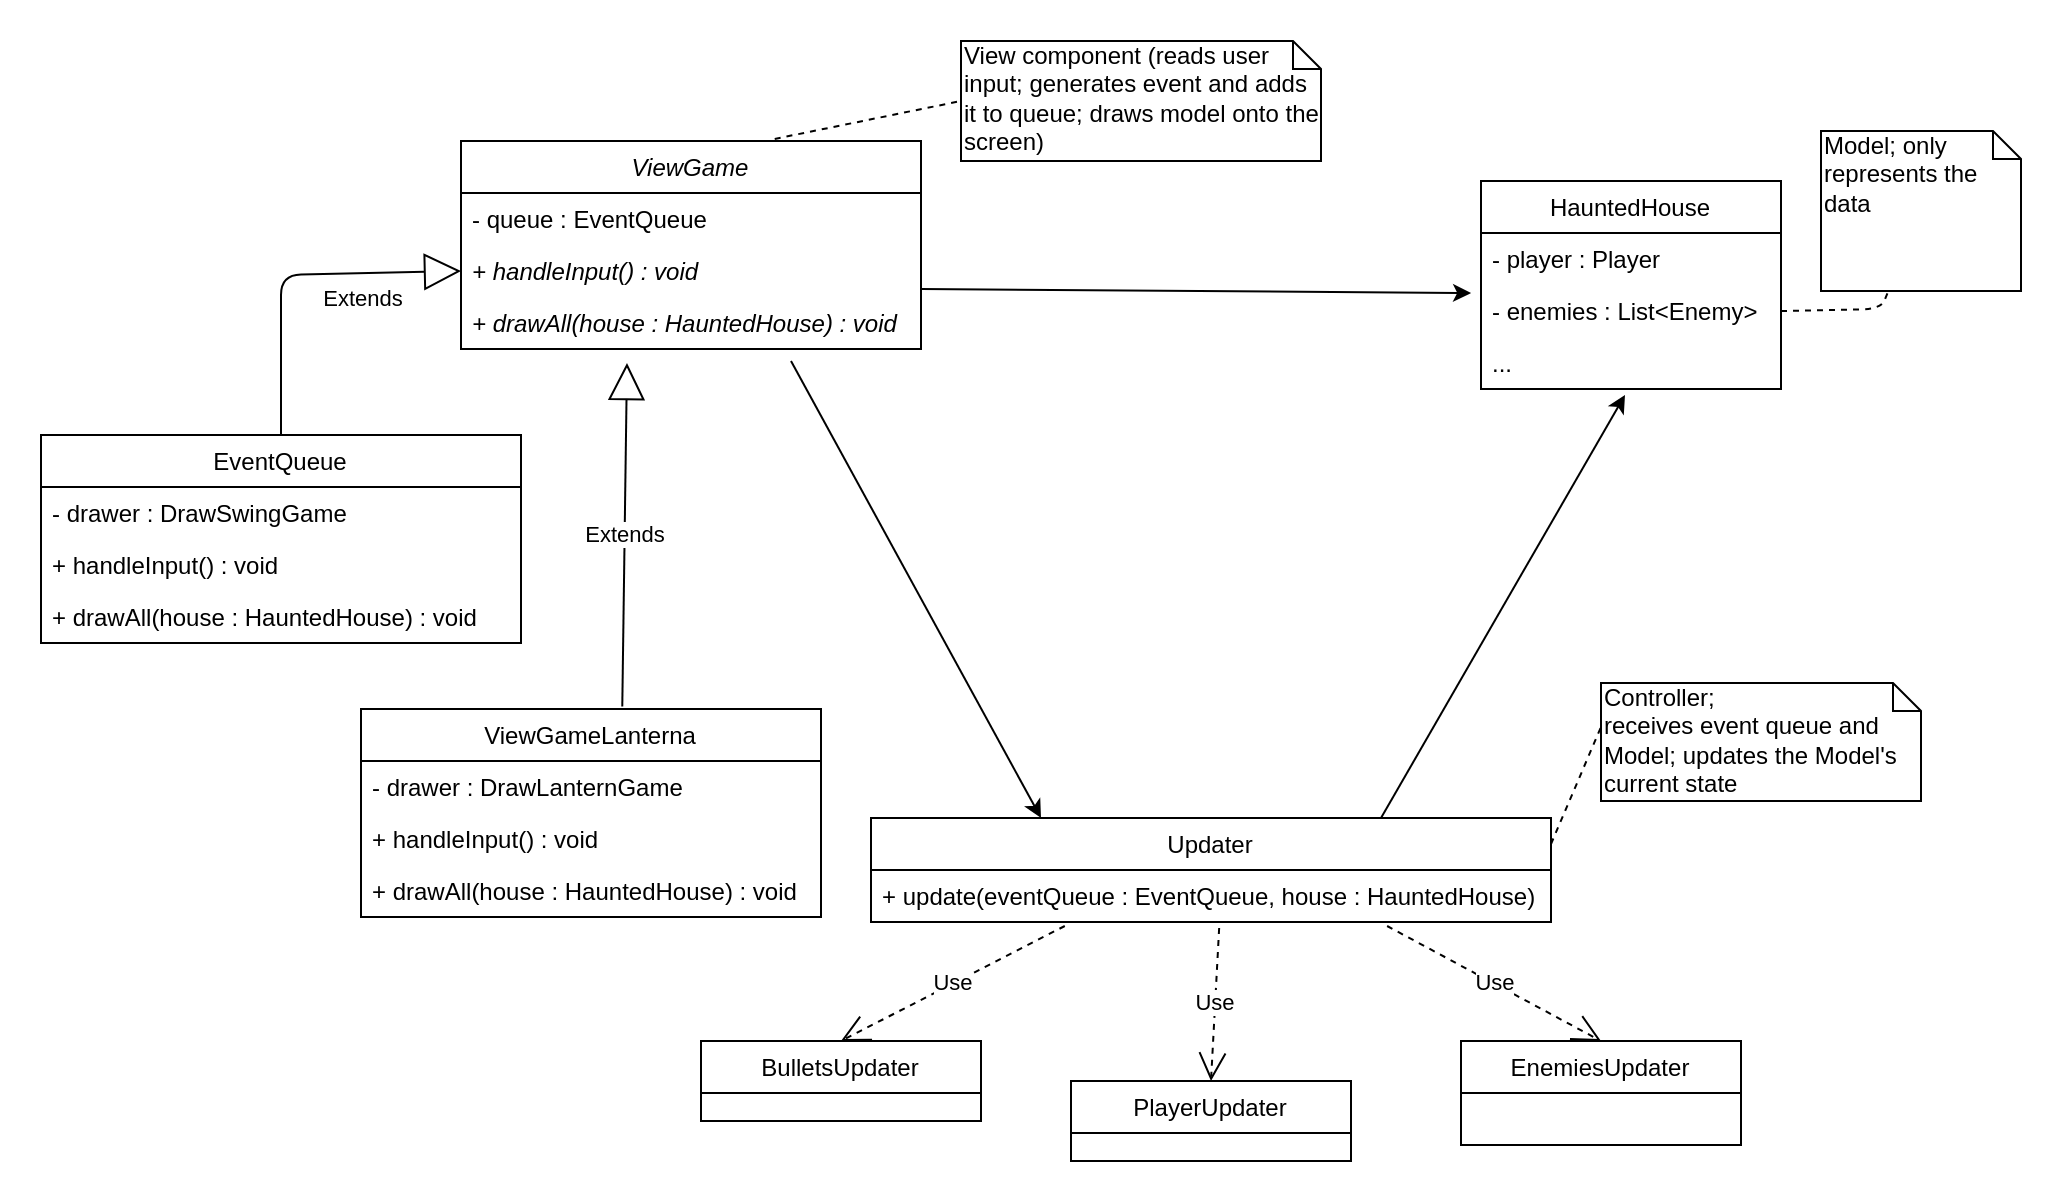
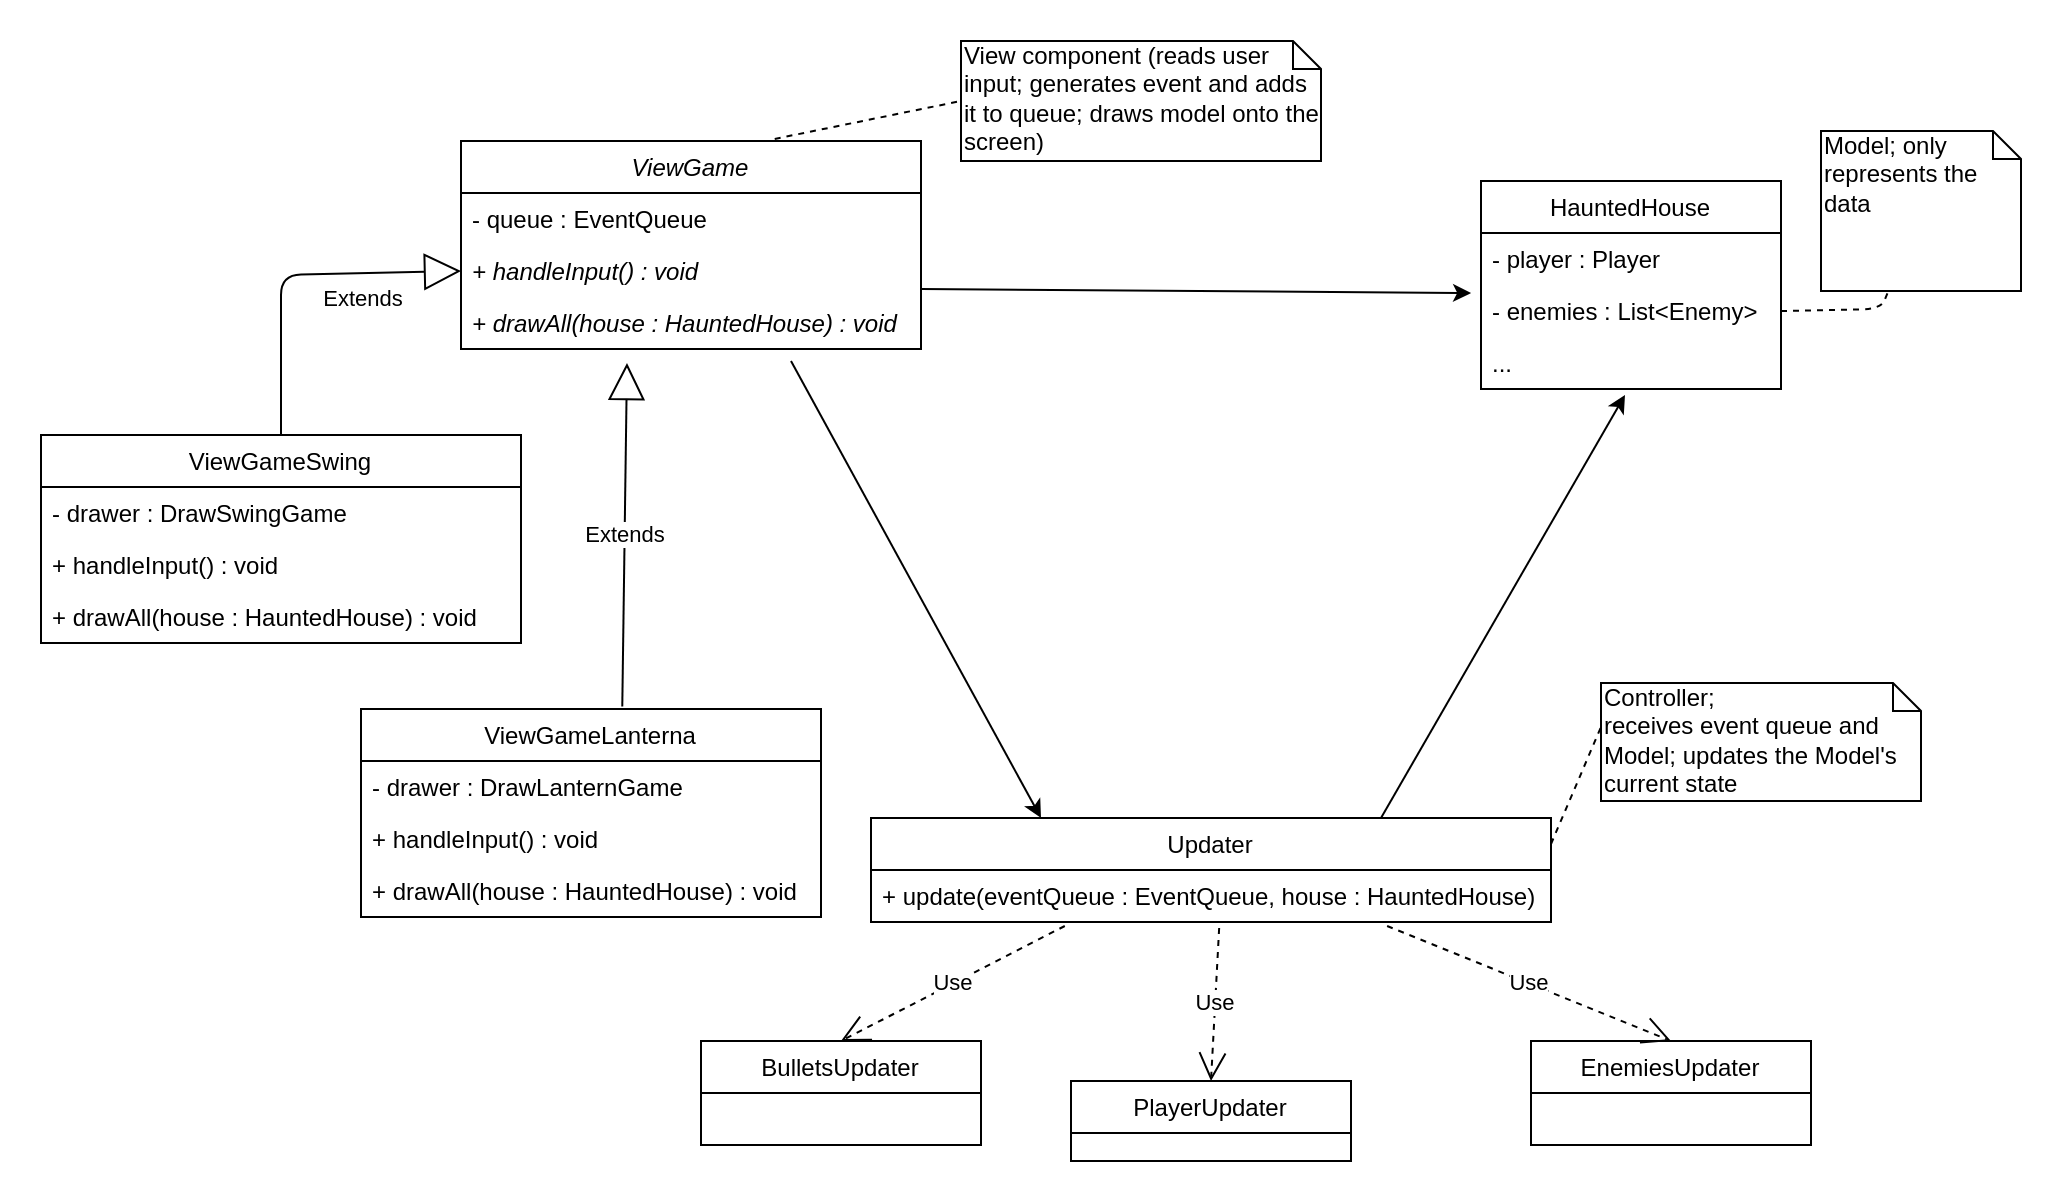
  <mxCell id="0" />
  <mxCell id="1" parent="0" />
  <mxCell id="2" value="View component (reads user input; generates event and adds it to queue; draws model onto the screen)" style="shape=note;whiteSpace=wrap;html=1;size=14;verticalAlign=top;align=left;spacingTop=-6;" parent="1" vertex="1"><mxGeometry x="480" y="20" width="180" height="60" as="geometry" /></mxCell>
  <mxCell id="3" value="Updater" style="swimlane;fontStyle=0;childLayout=stackLayout;horizontal=1;startSize=26;fillColor=none;horizontalStack=0;resizeParent=1;resizeParentMax=0;resizeLast=0;collapsible=1;marginBottom=0;" parent="1" vertex="1"><mxGeometry x="435" y="408.5" width="340" height="52" as="geometry" /></mxCell>
  <mxCell id="4" value="+ update(eventQueue : EventQueue, house : HauntedHouse)&#10;" style="text;strokeColor=none;fillColor=none;align=left;verticalAlign=top;spacingLeft=4;spacingRight=4;overflow=hidden;rotatable=0;points=[[0,0.5],[1,0.5]];portConstraint=eastwest;" parent="3" vertex="1"><mxGeometry y="26" width="340" height="26" as="geometry" /></mxCell>
  <mxCell id="5" value="" style="endArrow=none;dashed=1;html=1;exitX=1;exitY=0.25;exitDx=0;exitDy=0;" parent="1" source="3" edge="1"><mxGeometry width="50" height="50" relative="1" as="geometry"><mxPoint x="770" y="400" as="sourcePoint" /><mxPoint x="800" y="363" as="targetPoint" /></mxGeometry></mxCell>
  <mxCell id="6" value="Controller;&lt;br&gt;receives event queue and Model; updates the Model's current state&lt;br&gt;&lt;br&gt;" style="shape=note;whiteSpace=wrap;html=1;size=14;verticalAlign=top;align=left;spacingTop=-6;" parent="1" vertex="1"><mxGeometry x="800" y="341" width="160" height="59" as="geometry" /></mxCell>
  <mxCell id="7" value="HauntedHouse" style="swimlane;fontStyle=0;childLayout=stackLayout;horizontal=1;startSize=26;fillColor=none;horizontalStack=0;resizeParent=1;resizeParentMax=0;resizeLast=0;collapsible=1;marginBottom=0;" parent="1" vertex="1"><mxGeometry x="740" y="90" width="150" height="104" as="geometry" /></mxCell>
  <mxCell id="8" value="- player : Player" style="text;strokeColor=none;fillColor=none;align=left;verticalAlign=top;spacingLeft=4;spacingRight=4;overflow=hidden;rotatable=0;points=[[0,0.5],[1,0.5]];portConstraint=eastwest;" parent="7" vertex="1"><mxGeometry y="26" width="150" height="26" as="geometry" /></mxCell>
  <mxCell id="9" value="- enemies : List&lt;Enemy&gt;" style="text;strokeColor=none;fillColor=none;align=left;verticalAlign=top;spacingLeft=4;spacingRight=4;overflow=hidden;rotatable=0;points=[[0,0.5],[1,0.5]];portConstraint=eastwest;" parent="7" vertex="1"><mxGeometry y="52" width="150" height="26" as="geometry" /></mxCell>
  <mxCell id="10" value="..." style="text;strokeColor=none;fillColor=none;align=left;verticalAlign=top;spacingLeft=4;spacingRight=4;overflow=hidden;rotatable=0;points=[[0,0.5],[1,0.5]];portConstraint=eastwest;" parent="7" vertex="1"><mxGeometry y="78" width="150" height="26" as="geometry" /></mxCell>
  <mxCell id="11" value="" style="endArrow=none;dashed=1;html=1;exitX=1;exitY=0.5;exitDx=0;exitDy=0;" parent="1" source="9" target="12" edge="1"><mxGeometry width="50" height="50" relative="1" as="geometry"><mxPoint x="940" y="174" as="sourcePoint" /><mxPoint x="940" y="134" as="targetPoint" /><Array as="points"><mxPoint x="940" y="154" /></Array></mxGeometry></mxCell>
  <mxCell id="12" value="Model; only represents the data" style="shape=note;whiteSpace=wrap;html=1;size=14;verticalAlign=top;align=left;spacingTop=-6;" parent="1" vertex="1"><mxGeometry x="910" y="65" width="100" height="80" as="geometry" /></mxCell>
  <mxCell id="13" value="" style="endArrow=classic;html=1;entryX=0.48;entryY=1.115;entryDx=0;entryDy=0;entryPerimeter=0;exitX=0.75;exitY=0;exitDx=0;exitDy=0;" parent="1" source="3" target="10" edge="1"><mxGeometry width="50" height="50" relative="1" as="geometry"><mxPoint x="580" y="320" as="sourcePoint" /><mxPoint x="630" y="270" as="targetPoint" /></mxGeometry></mxCell>
  <mxCell id="14" value="" style="endArrow=classic;html=1;exitX=1;exitY=0.5;exitDx=0;exitDy=0;entryX=0.25;entryY=0;entryDx=0;entryDy=0;" parent="1" target="3" edge="1"><mxGeometry width="50" height="50" relative="1" as="geometry"><mxPoint x="395" y="180" as="sourcePoint" /><mxPoint x="450" y="380" as="targetPoint" /><Array as="points" /></mxGeometry></mxCell>
- <mxCell id="15" value="BulletsUpdater" style="swimlane;fontStyle=0;childLayout=stackLayout;horizontal=1;startSize=26;fillColor=none;horizontalStack=0;resizeParent=1;resizeParentMax=0;resizeLast=0;collapsible=1;marginBottom=0;" parent="1" vertex="1"><mxGeometry x="350" y="520" width="140" height="40" as="geometry" /></mxCell>
+ <mxCell id="15" value="BulletsUpdater" style="swimlane;fontStyle=0;childLayout=stackLayout;horizontal=1;startSize=26;fillColor=none;horizontalStack=0;resizeParent=1;resizeParentMax=0;resizeLast=0;collapsible=1;marginBottom=0;" parent="1" vertex="1"><mxGeometry x="350" y="520" width="140" height="52" as="geometry" /></mxCell>
  <mxCell id="16" value="PlayerUpdater" style="swimlane;fontStyle=0;childLayout=stackLayout;horizontal=1;startSize=26;fillColor=none;horizontalStack=0;resizeParent=1;resizeParentMax=0;resizeLast=0;collapsible=1;marginBottom=0;" parent="1" vertex="1"><mxGeometry x="535" y="540" width="140" height="40" as="geometry" /></mxCell>
- <mxCell id="17" value="EnemiesUpdater" style="swimlane;fontStyle=0;childLayout=stackLayout;horizontal=1;startSize=26;fillColor=none;horizontalStack=0;resizeParent=1;resizeParentMax=0;resizeLast=0;collapsible=1;marginBottom=0;" parent="1" vertex="1"><mxGeometry x="730" y="520" width="140" height="52" as="geometry" /></mxCell>
+ <mxCell id="17" value="EnemiesUpdater" style="swimlane;fontStyle=0;childLayout=stackLayout;horizontal=1;startSize=26;fillColor=none;horizontalStack=0;resizeParent=1;resizeParentMax=0;resizeLast=0;collapsible=1;marginBottom=0;" parent="1" vertex="1"><mxGeometry x="765" y="520" width="140" height="52" as="geometry" /></mxCell>
  <mxCell id="18" value="Use" style="endArrow=open;endSize=12;dashed=1;html=1;exitX=0.285;exitY=1.077;exitDx=0;exitDy=0;exitPerimeter=0;entryX=0.5;entryY=0;entryDx=0;entryDy=0;" parent="1" source="4" target="15" edge="1"><mxGeometry width="160" relative="1" as="geometry"><mxPoint x="530" y="420" as="sourcePoint" /><mxPoint x="690" y="420" as="targetPoint" /></mxGeometry></mxCell>
  <mxCell id="19" value="Use" style="endArrow=open;endSize=12;dashed=1;html=1;entryX=0.5;entryY=0;entryDx=0;entryDy=0;exitX=0.512;exitY=1.115;exitDx=0;exitDy=0;exitPerimeter=0;" parent="1" source="4" target="16" edge="1"><mxGeometry width="160" relative="1" as="geometry"><mxPoint x="605" y="450" as="sourcePoint" /><mxPoint x="755" y="420" as="targetPoint" /></mxGeometry></mxCell>
  <mxCell id="20" value="Use" style="endArrow=open;endSize=12;dashed=1;html=1;entryX=0.5;entryY=0;entryDx=0;entryDy=0;exitX=0.759;exitY=1.077;exitDx=0;exitDy=0;exitPerimeter=0;" parent="1" source="4" target="17" edge="1"><mxGeometry width="160" relative="1" as="geometry"><mxPoint x="610" y="400" as="sourcePoint" /><mxPoint x="780" y="420" as="targetPoint" /></mxGeometry></mxCell>
  <mxCell id="21" value="Extends" style="endArrow=block;endSize=16;endFill=0;html=1;exitX=0.568;exitY=-0.012;exitDx=0;exitDy=0;exitPerimeter=0;" parent="1" source="28" edge="1"><mxGeometry width="160" relative="1" as="geometry"><mxPoint x="313" y="278" as="sourcePoint" /><mxPoint x="313" y="181" as="targetPoint" /></mxGeometry></mxCell>
  <mxCell id="22" value="ViewGame" style="swimlane;fontStyle=2;childLayout=stackLayout;horizontal=1;startSize=26;fillColor=none;horizontalStack=0;resizeParent=1;resizeParentMax=0;resizeLast=0;collapsible=1;marginBottom=0;" parent="1" vertex="1"><mxGeometry x="230" y="70" width="230" height="104" as="geometry" /></mxCell>
  <mxCell id="23" value="- queue : EventQueue" style="text;strokeColor=none;fillColor=none;align=left;verticalAlign=top;spacingLeft=4;spacingRight=4;overflow=hidden;rotatable=0;points=[[0,0.5],[1,0.5]];portConstraint=eastwest;" parent="22" vertex="1"><mxGeometry y="26" width="230" height="26" as="geometry" /></mxCell>
  <mxCell id="24" value="+ handleInput() : void" style="text;strokeColor=none;fillColor=none;align=left;verticalAlign=top;spacingLeft=4;spacingRight=4;overflow=hidden;rotatable=0;points=[[0,0.5],[1,0.5]];portConstraint=eastwest;fontStyle=2" parent="22" vertex="1"><mxGeometry y="52" width="230" height="26" as="geometry" /></mxCell>
  <mxCell id="25" value="+ drawAll(house : HauntedHouse) : void&#10;&#10;&#10;" style="text;strokeColor=none;fillColor=none;align=left;verticalAlign=top;spacingLeft=4;spacingRight=4;overflow=hidden;rotatable=0;points=[[0,0.5],[1,0.5]];portConstraint=eastwest;fontStyle=2" parent="22" vertex="1"><mxGeometry y="78" width="230" height="26" as="geometry" /></mxCell>
  <mxCell id="26" value="" style="endArrow=none;dashed=1;html=1;entryX=0;entryY=0.5;entryDx=0;entryDy=0;entryPerimeter=0;exitX=0.682;exitY=-0.01;exitDx=0;exitDy=0;exitPerimeter=0;" parent="1" source="22" target="2" edge="1"><mxGeometry width="50" height="50" relative="1" as="geometry"><mxPoint x="340" y="90" as="sourcePoint" /><mxPoint x="390" y="40" as="targetPoint" /></mxGeometry></mxCell>
  <mxCell id="27" value="" style="endArrow=classic;html=1;exitX=1;exitY=-0.154;exitDx=0;exitDy=0;exitPerimeter=0;entryX=-0.033;entryY=0.154;entryDx=0;entryDy=0;entryPerimeter=0;" parent="1" source="25" target="9" edge="1"><mxGeometry width="50" height="50" relative="1" as="geometry"><mxPoint x="540" y="210" as="sourcePoint" /><mxPoint x="590" y="160" as="targetPoint" /></mxGeometry></mxCell>
  <mxCell id="28" value="&#10;ViewGameLanterna&#10;" style="swimlane;fontStyle=0;childLayout=stackLayout;horizontal=1;startSize=26;fillColor=none;horizontalStack=0;resizeParent=1;resizeParentMax=0;resizeLast=0;collapsible=1;marginBottom=0;" parent="1" vertex="1"><mxGeometry x="180" y="354" width="230" height="104" as="geometry" /></mxCell>
  <mxCell id="29" value="- drawer : DrawLanternGame" style="text;strokeColor=none;fillColor=none;align=left;verticalAlign=top;spacingLeft=4;spacingRight=4;overflow=hidden;rotatable=0;points=[[0,0.5],[1,0.5]];portConstraint=eastwest;" parent="28" vertex="1"><mxGeometry y="26" width="230" height="26" as="geometry" /></mxCell>
  <mxCell id="30" value="+ handleInput() : void" style="text;strokeColor=none;fillColor=none;align=left;verticalAlign=top;spacingLeft=4;spacingRight=4;overflow=hidden;rotatable=0;points=[[0,0.5],[1,0.5]];portConstraint=eastwest;" parent="28" vertex="1"><mxGeometry y="52" width="230" height="26" as="geometry" /></mxCell>
  <mxCell id="31" value="+ drawAll(house : HauntedHouse) : void&#10;" style="text;strokeColor=none;fillColor=none;align=left;verticalAlign=top;spacingLeft=4;spacingRight=4;overflow=hidden;rotatable=0;points=[[0,0.5],[1,0.5]];portConstraint=eastwest;" parent="28" vertex="1"><mxGeometry y="78" width="230" height="26" as="geometry" /></mxCell>
  <mxCell id="32" value="Extends" style="endArrow=block;endSize=16;endFill=0;html=1;entryX=0;entryY=0.5;entryDx=0;entryDy=0;exitX=0.5;exitY=0;exitDx=0;exitDy=0;" parent="1" source="33" target="24" edge="1"><mxGeometry x="0.418" y="-13" width="160" relative="1" as="geometry"><mxPoint x="120" y="200" as="sourcePoint" /><mxPoint x="210" y="180" as="targetPoint" /><Array as="points"><mxPoint x="140" y="137" /></Array><mxPoint as="offset" /></mxGeometry></mxCell>
- <mxCell id="33" value="EventQueue" style="swimlane;fontStyle=0;childLayout=stackLayout;horizontal=1;startSize=26;fillColor=none;horizontalStack=0;resizeParent=1;resizeParentMax=0;resizeLast=0;collapsible=1;marginBottom=0;" parent="1" vertex="1"><mxGeometry x="20" y="217" width="240" height="104" as="geometry" /></mxCell>
+ <mxCell id="33" value="ViewGameSwing" style="swimlane;fontStyle=0;childLayout=stackLayout;horizontal=1;startSize=26;fillColor=none;horizontalStack=0;resizeParent=1;resizeParentMax=0;resizeLast=0;collapsible=1;marginBottom=0;" parent="1" vertex="1"><mxGeometry x="20" y="217" width="240" height="104" as="geometry" /></mxCell>
  <mxCell id="34" value="- drawer : DrawSwingGame" style="text;strokeColor=none;fillColor=none;align=left;verticalAlign=top;spacingLeft=4;spacingRight=4;overflow=hidden;rotatable=0;points=[[0,0.5],[1,0.5]];portConstraint=eastwest;" parent="33" vertex="1"><mxGeometry y="26" width="240" height="26" as="geometry" /></mxCell>
  <mxCell id="35" value="+ handleInput() : void" style="text;strokeColor=none;fillColor=none;align=left;verticalAlign=top;spacingLeft=4;spacingRight=4;overflow=hidden;rotatable=0;points=[[0,0.5],[1,0.5]];portConstraint=eastwest;" parent="33" vertex="1"><mxGeometry y="52" width="240" height="26" as="geometry" /></mxCell>
  <mxCell id="36" value="+ drawAll(house : HauntedHouse) : void" style="text;strokeColor=none;fillColor=none;align=left;verticalAlign=top;spacingLeft=4;spacingRight=4;overflow=hidden;rotatable=0;points=[[0,0.5],[1,0.5]];portConstraint=eastwest;" parent="33" vertex="1"><mxGeometry y="78" width="240" height="26" as="geometry" /></mxCell>
